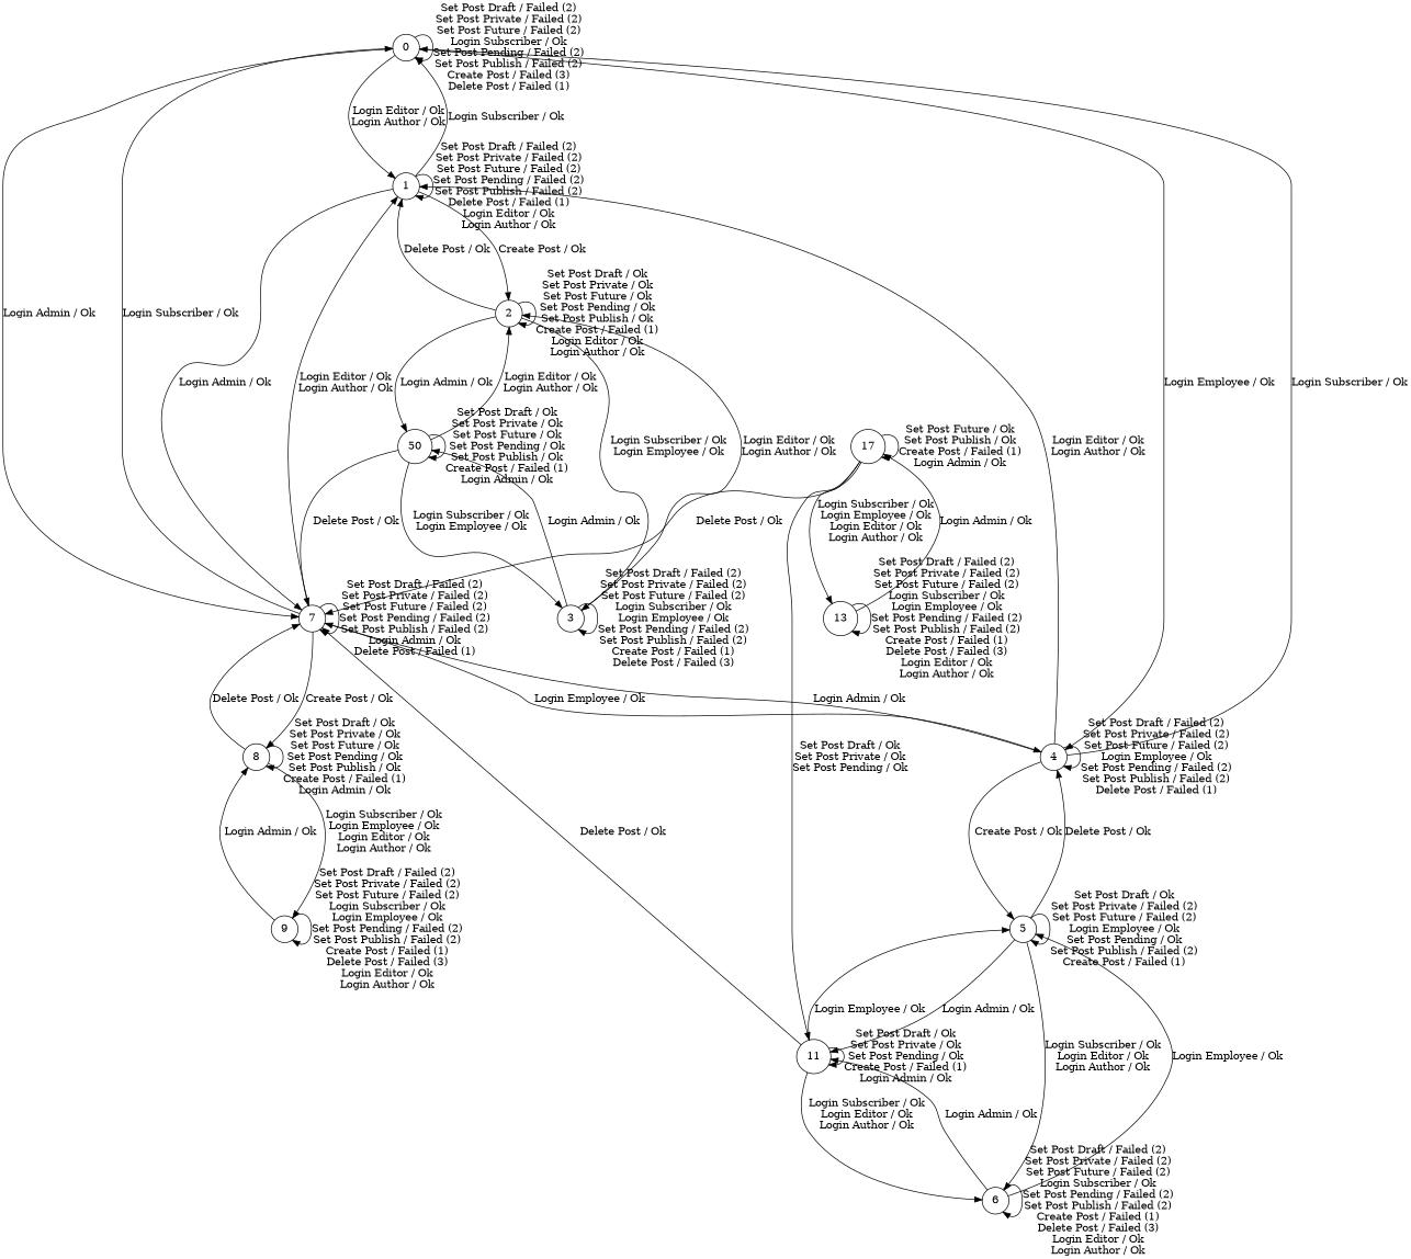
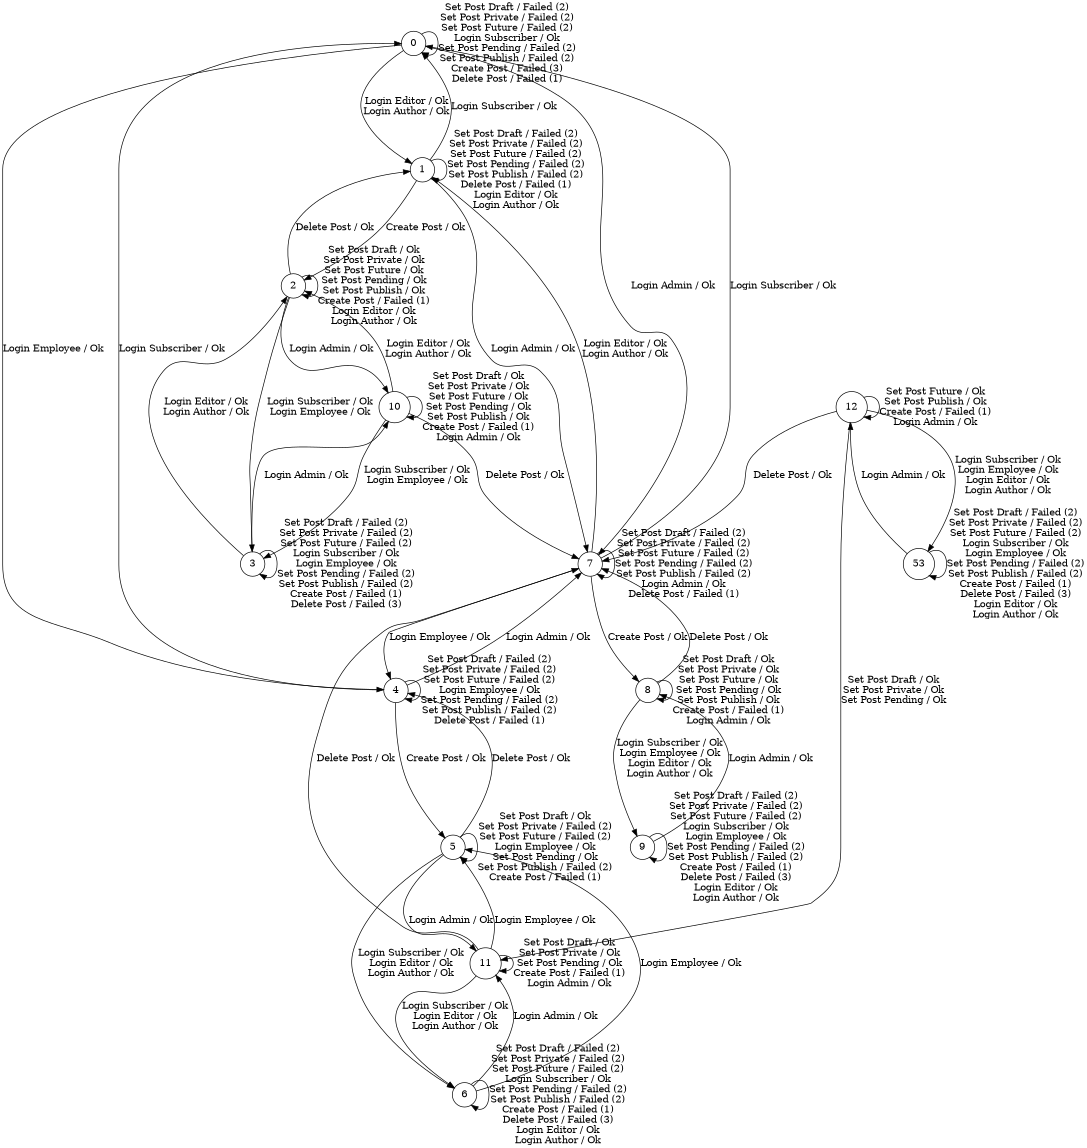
  digraph {
    node [shape=circle]
    n1 [label=0]
    n2 [label=1]
    n3 [label=4]
    n4 [label=7]
    n5 [label=2]
    n6 [label=5]
    n7 [label=8]
    n8 [label=3]
-   n9 [label=50]
+   n9 [label=10]
    n10 [label=6]
    n11 [label=11]
    n12 [label=9]
-   n13 [label=17]
-   n14 [label=13]
+   n13 [label=12]
+   n14 [label=53]
    n1 -> n1 [label="Set Post Draft / Failed (2)\nSet Post Private / Failed (2)\nSet Post Future / Failed (2)\nLogin Subscriber / Ok\nSet Post Pending / Failed (2)\nSet Post Publish / Failed (2)\nCreate Post / Failed (3)\nDelete Post / Failed (1)\n"]
    n1 -> n2 [label="Login Editor / Ok\nLogin Author / Ok\n"]
    n1 -> n3 [label="Login Employee / Ok\n"]
    n1 -> n4 [label="Login Admin / Ok\n"]
    n2 -> n1 [label="Login Subscriber / Ok\n"]
    n2 -> n2 [label="Set Post Draft / Failed (2)\nSet Post Private / Failed (2)\nSet Post Future / Failed (2)\nSet Post Pending / Failed (2)\nSet Post Publish / Failed (2)\nDelete Post / Failed (1)\nLogin Editor / Ok\nLogin Author / Ok\n"]
    n2 -> n4 [label="Login Admin / Ok\n"]
    n2 -> n5 [label="Create Post / Ok\n"]
    n3 -> n1 [label="Login Subscriber / Ok\n"]
-   n3 -> n2 [label="Login Editor / Ok\nLogin Author / Ok\n"]
    n3 -> n3 [label="Set Post Draft / Failed (2)\nSet Post Private / Failed (2)\nSet Post Future / Failed (2)\nLogin Employee / Ok\nSet Post Pending / Failed (2)\nSet Post Publish / Failed (2)\nDelete Post / Failed (1)\n"]
    n3 -> n4 [label="Login Admin / Ok\n"]
    n3 -> n6 [label="Create Post / Ok\n"]
    n4 -> n1 [label="Login Subscriber / Ok\n"]
    n4 -> n2 [label="Login Editor / Ok\nLogin Author / Ok\n"]
    n4 -> n3 [label="Login Employee / Ok\n"]
    n4 -> n4 [label="Set Post Draft / Failed (2)\nSet Post Private / Failed (2)\nSet Post Future / Failed (2)\nSet Post Pending / Failed (2)\nSet Post Publish / Failed (2)\nLogin Admin / Ok\nDelete Post / Failed (1)\n"]
    n4 -> n7 [label="Create Post / Ok\n"]
    n5 -> n2 [label="Delete Post / Ok\n"]
    n5 -> n5 [label="Set Post Draft / Ok\nSet Post Private / Ok\nSet Post Future / Ok\nSet Post Pending / Ok\nSet Post Publish / Ok\nCreate Post / Failed (1)\nLogin Editor / Ok\nLogin Author / Ok\n"]
    n5 -> n8 [label="Login Subscriber / Ok\nLogin Employee / Ok\n"]
    n5 -> n9 [label="Login Admin / Ok\n"]
    n6 -> n3 [label="Delete Post / Ok\n"]
    n6 -> n6 [label="Set Post Draft / Ok\nSet Post Private / Failed (2)\nSet Post Future / Failed (2)\nLogin Employee / Ok\nSet Post Pending / Ok\nSet Post Publish / Failed (2)\nCreate Post / Failed (1)\n"]
    n6 -> n10 [label="Login Subscriber / Ok\nLogin Editor / Ok\nLogin Author / Ok\n"]
    n6 -> n11 [label="Login Admin / Ok\n"]
    n7 -> n4 [label="Delete Post / Ok\n"]
    n7 -> n7 [label="Set Post Draft / Ok\nSet Post Private / Ok\nSet Post Future / Ok\nSet Post Pending / Ok\nSet Post Publish / Ok\nCreate Post / Failed (1)\nLogin Admin / Ok\n"]
    n7 -> n12 [label="Login Subscriber / Ok\nLogin Employee / Ok\nLogin Editor / Ok\nLogin Author / Ok\n"]
    n8 -> n5 [label="Login Editor / Ok\nLogin Author / Ok\n"]
    n8 -> n8 [label="Set Post Draft / Failed (2)\nSet Post Private / Failed (2)\nSet Post Future / Failed (2)\nLogin Subscriber / Ok\nLogin Employee / Ok\nSet Post Pending / Failed (2)\nSet Post Publish / Failed (2)\nCreate Post / Failed (1)\nDelete Post / Failed (3)\n"]
    n8 -> n9 [label="Login Admin / Ok\n"]
    n9 -> n4 [label="Delete Post / Ok\n"]
    n9 -> n5 [label="Login Editor / Ok\nLogin Author / Ok\n"]
    n9 -> n8 [label="Login Subscriber / Ok\nLogin Employee / Ok\n"]
    n9 -> n9 [label="Set Post Draft / Ok\nSet Post Private / Ok\nSet Post Future / Ok\nSet Post Pending / Ok\nSet Post Publish / Ok\nCreate Post / Failed (1)\nLogin Admin / Ok\n"]
    n10 -> n6 [label="Login Employee / Ok\n"]
    n10 -> n10 [label="Set Post Draft / Failed (2)\nSet Post Private / Failed (2)\nSet Post Future / Failed (2)\nLogin Subscriber / Ok\nSet Post Pending / Failed (2)\nSet Post Publish / Failed (2)\nCreate Post / Failed (1)\nDelete Post / Failed (3)\nLogin Editor / Ok\nLogin Author / Ok\n"]
    n10 -> n11 [label="Login Admin / Ok\n"]
    n11 -> n4 [label="Delete Post / Ok\n"]
    n11 -> n6 [label="Login Employee / Ok\n"]
    n11 -> n10 [label="Login Subscriber / Ok\nLogin Editor / Ok\nLogin Author / Ok\n"]
    n11 -> n11 [label="Set Post Draft / Ok\nSet Post Private / Ok\nSet Post Pending / Ok\nCreate Post / Failed (1)\nLogin Admin / Ok\n"]
    n12 -> n7 [label="Login Admin / Ok\n"]
    n12 -> n12 [label="Set Post Draft / Failed (2)\nSet Post Private / Failed (2)\nSet Post Future / Failed (2)\nLogin Subscriber / Ok\nLogin Employee / Ok\nSet Post Pending / Failed (2)\nSet Post Publish / Failed (2)\nCreate Post / Failed (1)\nDelete Post / Failed (3)\nLogin Editor / Ok\nLogin Author / Ok\n"]
    n13 -> n4 [label="Delete Post / Ok\n"]
    n13 -> n11 [label="Set Post Draft / Ok\nSet Post Private / Ok\nSet Post Pending / Ok\n"]
    n13 -> n13 [label="Set Post Future / Ok\nSet Post Publish / Ok\nCreate Post / Failed (1)\nLogin Admin / Ok\n"]
    n13 -> n14 [label="Login Subscriber / Ok\nLogin Employee / Ok\nLogin Editor / Ok\nLogin Author / Ok\n"]
    n14 -> n13 [label="Login Admin / Ok\n"]
    n14 -> n14 [label="Set Post Draft / Failed (2)\nSet Post Private / Failed (2)\nSet Post Future / Failed (2)\nLogin Subscriber / Ok\nLogin Employee / Ok\nSet Post Pending / Failed (2)\nSet Post Publish / Failed (2)\nCreate Post / Failed (1)\nDelete Post / Failed (3)\nLogin Editor / Ok\nLogin Author / Ok\n"]
  }
